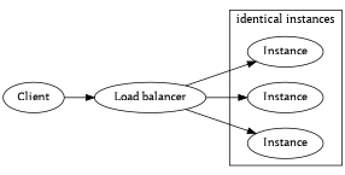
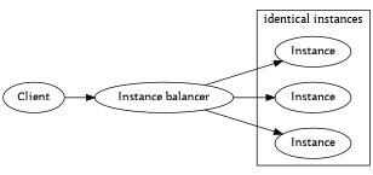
  digraph {
    rankdir=LR
    fontname="PT Serif"
    node [fontname="PT Serif"]
    edge [fontname="PT Serif"]
    n1 [label=Instance]
    n2 [label=Instance]
    n3 [label=Instance]
    n4 [label=Client]
-   n5 [label="Load balancer"]
+   n5 [label="Instance balancer"]
    subgraph cluster_1 {
      label="identical instances"
      n1
      n2
      n3
    }
    n4 -> n5
    n5 -> n1
    n5 -> n2
    n5 -> n3
  }
